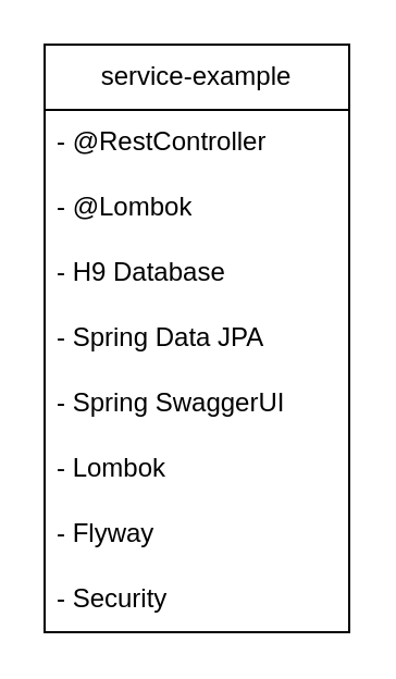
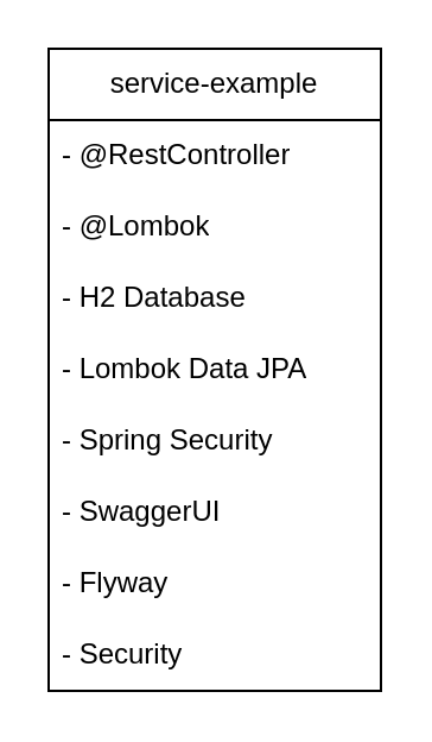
  <mxCell id="0" />
  <mxCell id="1" parent="0" />
  <mxCell id="2" value="service-example" style="swimlane;fontStyle=0;childLayout=stackLayout;horizontal=1;startSize=30;horizontalStack=0;resizeParent=1;resizeParentMax=0;resizeLast=0;collapsible=1;marginBottom=0;whiteSpace=wrap;html=1;" vertex="1" parent="1"><mxGeometry x="20" y="20" width="140" height="270" as="geometry" /></mxCell>
  <mxCell id="3" value="- @RestController" style="text;strokeColor=none;fillColor=none;align=left;verticalAlign=middle;spacingLeft=4;spacingRight=4;overflow=hidden;points=[[0,0.5],[1,0.5]];portConstraint=eastwest;rotatable=0;whiteSpace=wrap;html=1;" vertex="1" parent="2"><mxGeometry y="30" width="140" height="30" as="geometry" /></mxCell>
  <mxCell id="4" value="- @Lombok" style="text;strokeColor=none;fillColor=none;align=left;verticalAlign=middle;spacingLeft=4;spacingRight=4;overflow=hidden;points=[[0,0.5],[1,0.5]];portConstraint=eastwest;rotatable=0;whiteSpace=wrap;html=1;" vertex="1" parent="2"><mxGeometry y="60" width="140" height="30" as="geometry" /></mxCell>
- <mxCell id="5" value="- H9 Database" style="text;strokeColor=none;fillColor=none;align=left;verticalAlign=middle;spacingLeft=4;spacingRight=4;overflow=hidden;points=[[0,0.5],[1,0.5]];portConstraint=eastwest;rotatable=0;whiteSpace=wrap;html=1;" vertex="1" parent="2"><mxGeometry y="90" width="140" height="30" as="geometry" /></mxCell>
- <mxCell id="6" value="- Spring Data JPA" style="text;strokeColor=none;fillColor=none;align=left;verticalAlign=middle;spacingLeft=4;spacingRight=4;overflow=hidden;points=[[0,0.5],[1,0.5]];portConstraint=eastwest;rotatable=0;whiteSpace=wrap;html=1;" vertex="1" parent="2"><mxGeometry y="120" width="140" height="30" as="geometry" /></mxCell>
- <mxCell id="7" value="- Spring SwaggerUI" style="text;strokeColor=none;fillColor=none;align=left;verticalAlign=middle;spacingLeft=4;spacingRight=4;overflow=hidden;points=[[0,0.5],[1,0.5]];portConstraint=eastwest;rotatable=0;whiteSpace=wrap;html=1;" vertex="1" parent="2"><mxGeometry y="150" width="140" height="30" as="geometry" /></mxCell>
- <mxCell id="8" value="- Lombok" style="text;strokeColor=none;fillColor=none;align=left;verticalAlign=middle;spacingLeft=4;spacingRight=4;overflow=hidden;points=[[0,0.5],[1,0.5]];portConstraint=eastwest;rotatable=0;whiteSpace=wrap;html=1;" vertex="1" parent="2"><mxGeometry y="180" width="140" height="30" as="geometry" /></mxCell>
+ <mxCell id="5" value="- H2 Database" style="text;strokeColor=none;fillColor=none;align=left;verticalAlign=middle;spacingLeft=4;spacingRight=4;overflow=hidden;points=[[0,0.5],[1,0.5]];portConstraint=eastwest;rotatable=0;whiteSpace=wrap;html=1;" vertex="1" parent="2"><mxGeometry y="90" width="140" height="30" as="geometry" /></mxCell>
+ <mxCell id="6" value="- Lombok Data JPA" style="text;strokeColor=none;fillColor=none;align=left;verticalAlign=middle;spacingLeft=4;spacingRight=4;overflow=hidden;points=[[0,0.5],[1,0.5]];portConstraint=eastwest;rotatable=0;whiteSpace=wrap;html=1;" vertex="1" parent="2"><mxGeometry y="120" width="140" height="30" as="geometry" /></mxCell>
+ <mxCell id="7" value="- Spring Security" style="text;strokeColor=none;fillColor=none;align=left;verticalAlign=middle;spacingLeft=4;spacingRight=4;overflow=hidden;points=[[0,0.5],[1,0.5]];portConstraint=eastwest;rotatable=0;whiteSpace=wrap;html=1;" vertex="1" parent="2"><mxGeometry y="150" width="140" height="30" as="geometry" /></mxCell>
+ <mxCell id="8" value="- SwaggerUI" style="text;strokeColor=none;fillColor=none;align=left;verticalAlign=middle;spacingLeft=4;spacingRight=4;overflow=hidden;points=[[0,0.5],[1,0.5]];portConstraint=eastwest;rotatable=0;whiteSpace=wrap;html=1;" vertex="1" parent="2"><mxGeometry y="180" width="140" height="30" as="geometry" /></mxCell>
  <mxCell id="9" value="- Flyway" style="text;strokeColor=none;fillColor=none;align=left;verticalAlign=middle;spacingLeft=4;spacingRight=4;overflow=hidden;points=[[0,0.5],[1,0.5]];portConstraint=eastwest;rotatable=0;whiteSpace=wrap;html=1;" vertex="1" parent="2"><mxGeometry y="210" width="140" height="30" as="geometry" /></mxCell>
  <mxCell id="10" value="- Security" style="text;strokeColor=none;fillColor=none;align=left;verticalAlign=middle;spacingLeft=4;spacingRight=4;overflow=hidden;points=[[0,0.5],[1,0.5]];portConstraint=eastwest;rotatable=0;whiteSpace=wrap;html=1;" vertex="1" parent="2"><mxGeometry y="240" width="140" height="30" as="geometry" /></mxCell>
